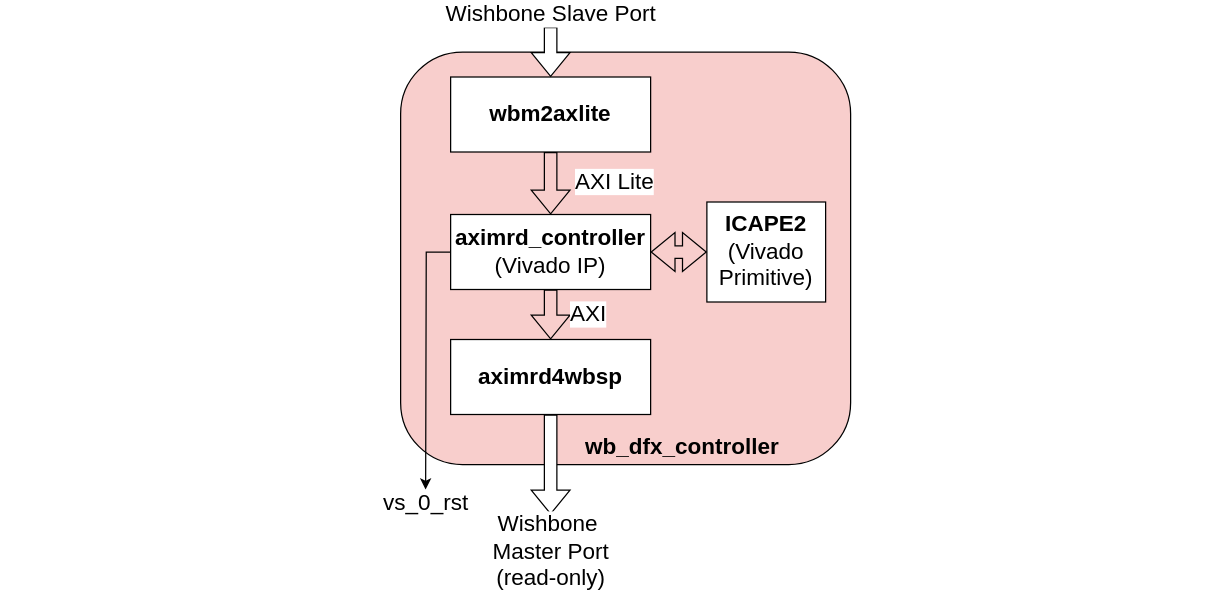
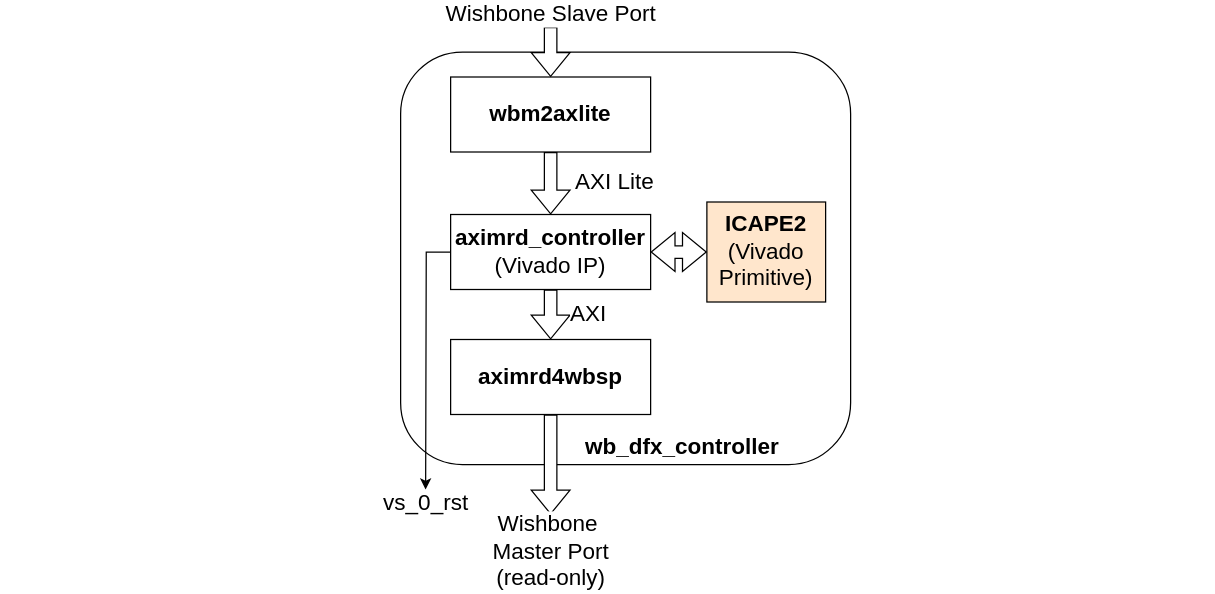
  <mxCell id="0" />
  <mxCell id="1" parent="0" />
  <mxCell id="2" value="" style="rounded=0;whiteSpace=wrap;html=1;strokeColor=none;" parent="1" vertex="1"><mxGeometry x="20" y="160" width="930" height="60" as="geometry" /></mxCell>
- <mxCell id="3" value="&lt;b&gt;wb_dfx_controller&lt;/b&gt;&amp;nbsp; &amp;nbsp; &amp;nbsp; &amp;nbsp; &amp;nbsp; &amp;nbsp;" style="rounded=1;whiteSpace=wrap;html=1;fontSize=18;verticalAlign=bottom;align=right;fillColor=#f8cecc;" parent="1" vertex="1"><mxGeometry x="320" y="40" width="360" height="330" as="geometry" /></mxCell>
+ <mxCell id="3" value="&lt;b&gt;wb_dfx_controller&lt;/b&gt;&amp;nbsp; &amp;nbsp; &amp;nbsp; &amp;nbsp; &amp;nbsp; &amp;nbsp;" style="rounded=1;whiteSpace=wrap;html=1;fontSize=18;verticalAlign=bottom;align=right;" parent="1" vertex="1"><mxGeometry x="320" y="40" width="360" height="330" as="geometry" /></mxCell>
  <mxCell id="4" value="&lt;b style=&quot;font-size: 18px;&quot;&gt;aximrd_controller&lt;/b&gt;&lt;div style=&quot;font-size: 18px;&quot;&gt;(Vivado IP)&lt;/div&gt;" style="rounded=0;whiteSpace=wrap;html=1;fontSize=18;" parent="1" vertex="1"><mxGeometry x="360" y="170" width="160" height="60" as="geometry" /></mxCell>
  <mxCell id="5" value="&lt;b style=&quot;font-size: 18px;&quot;&gt;wbm2axlite&lt;/b&gt;" style="rounded=0;whiteSpace=wrap;html=1;fontSize=18;" parent="1" vertex="1"><mxGeometry x="360" y="60" width="160" height="60" as="geometry" /></mxCell>
- <mxCell id="6" value="&lt;b style=&quot;font-size: 18px;&quot;&gt;ICAPE2&lt;/b&gt;&lt;div style=&quot;font-size: 18px;&quot;&gt;(Vivado Primitive)&lt;/div&gt;" style="rounded=0;whiteSpace=wrap;html=1;fontSize=18;" parent="1" vertex="1"><mxGeometry x="565" y="160" width="95" height="80" as="geometry" /></mxCell>
+ <mxCell id="6" value="&lt;b style=&quot;font-size: 18px;&quot;&gt;ICAPE2&lt;/b&gt;&lt;div style=&quot;font-size: 18px;&quot;&gt;(Vivado Primitive)&lt;/div&gt;" style="rounded=0;whiteSpace=wrap;html=1;fontSize=18;fillColor=#ffe6cc;" parent="1" vertex="1"><mxGeometry x="565" y="160" width="95" height="80" as="geometry" /></mxCell>
  <mxCell id="7" value="aximrd4wbsp" style="rounded=0;whiteSpace=wrap;html=1;fontStyle=1;fontSize=18;" parent="1" vertex="1"><mxGeometry x="360" y="270" width="160" height="60" as="geometry" /></mxCell>
  <mxCell id="8" value="Wishbone Slave Port" style="shape=flexArrow;endArrow=classic;html=1;rounded=0;fontSize=18;fillColor=default;" parent="1" target="5" edge="1"><mxGeometry x="-1" y="-10" width="50" height="50" relative="1" as="geometry"><mxPoint x="440" y="20" as="sourcePoint" /><mxPoint x="480" y="-60" as="targetPoint" /><mxPoint x="10" y="-10" as="offset" /></mxGeometry></mxCell>
  <mxCell id="9" value="Wishbone&amp;nbsp;&lt;div&gt;Master Port&lt;/div&gt;&lt;div&gt;(read-only)&lt;/div&gt;" style="shape=flexArrow;endArrow=classic;html=1;rounded=0;fontSize=18;fillColor=default;" parent="1" source="7" edge="1"><mxGeometry x="1" y="30" width="50" height="50" relative="1" as="geometry"><mxPoint x="500" y="530" as="sourcePoint" /><mxPoint x="440" y="410" as="targetPoint" /><mxPoint x="-30" y="30" as="offset" /></mxGeometry></mxCell>
  <mxCell id="10" value="" style="shape=flexArrow;endArrow=classic;html=1;rounded=0;" parent="1" source="5" target="4" edge="1"><mxGeometry width="50" height="50" relative="1" as="geometry"><mxPoint x="640" y="460" as="sourcePoint" /><mxPoint x="690" y="410" as="targetPoint" /></mxGeometry></mxCell>
  <mxCell id="11" value="AXI Lite" style="edgeLabel;html=1;align=center;verticalAlign=middle;resizable=0;points=[];fontSize=18;" parent="10" vertex="1" connectable="0"><mxGeometry x="-0.093" y="3" relative="1" as="geometry"><mxPoint x="47" as="offset" /></mxGeometry></mxCell>
  <mxCell id="12" value="" style="shape=flexArrow;endArrow=classic;startArrow=classic;html=1;rounded=0;" parent="1" source="4" target="6" edge="1"><mxGeometry width="100" height="100" relative="1" as="geometry"><mxPoint x="630" y="440" as="sourcePoint" /><mxPoint x="730" y="340" as="targetPoint" /></mxGeometry></mxCell>
  <mxCell id="13" value="vs_0_rst" style="endArrow=classic;html=1;rounded=0;exitX=0;exitY=0.5;exitDx=0;exitDy=0;edgeStyle=orthogonalEdgeStyle;fontSize=18;" parent="1" source="4" edge="1"><mxGeometry x="1" y="10" width="50" height="50" relative="1" as="geometry"><mxPoint x="310" y="450" as="sourcePoint" /><mxPoint x="340" y="390" as="targetPoint" /><mxPoint x="-10" y="10" as="offset" /></mxGeometry></mxCell>
  <mxCell id="14" value="&lt;font style=&quot;font-size: 18px;&quot;&gt;AXI&lt;/font&gt;" style="shape=flexArrow;endArrow=classic;html=1;rounded=0;" parent="1" source="4" target="7" edge="1"><mxGeometry y="30" width="50" height="50" relative="1" as="geometry"><mxPoint x="550" y="330" as="sourcePoint" /><mxPoint x="600" y="280" as="targetPoint" /><mxPoint as="offset" /></mxGeometry></mxCell>
